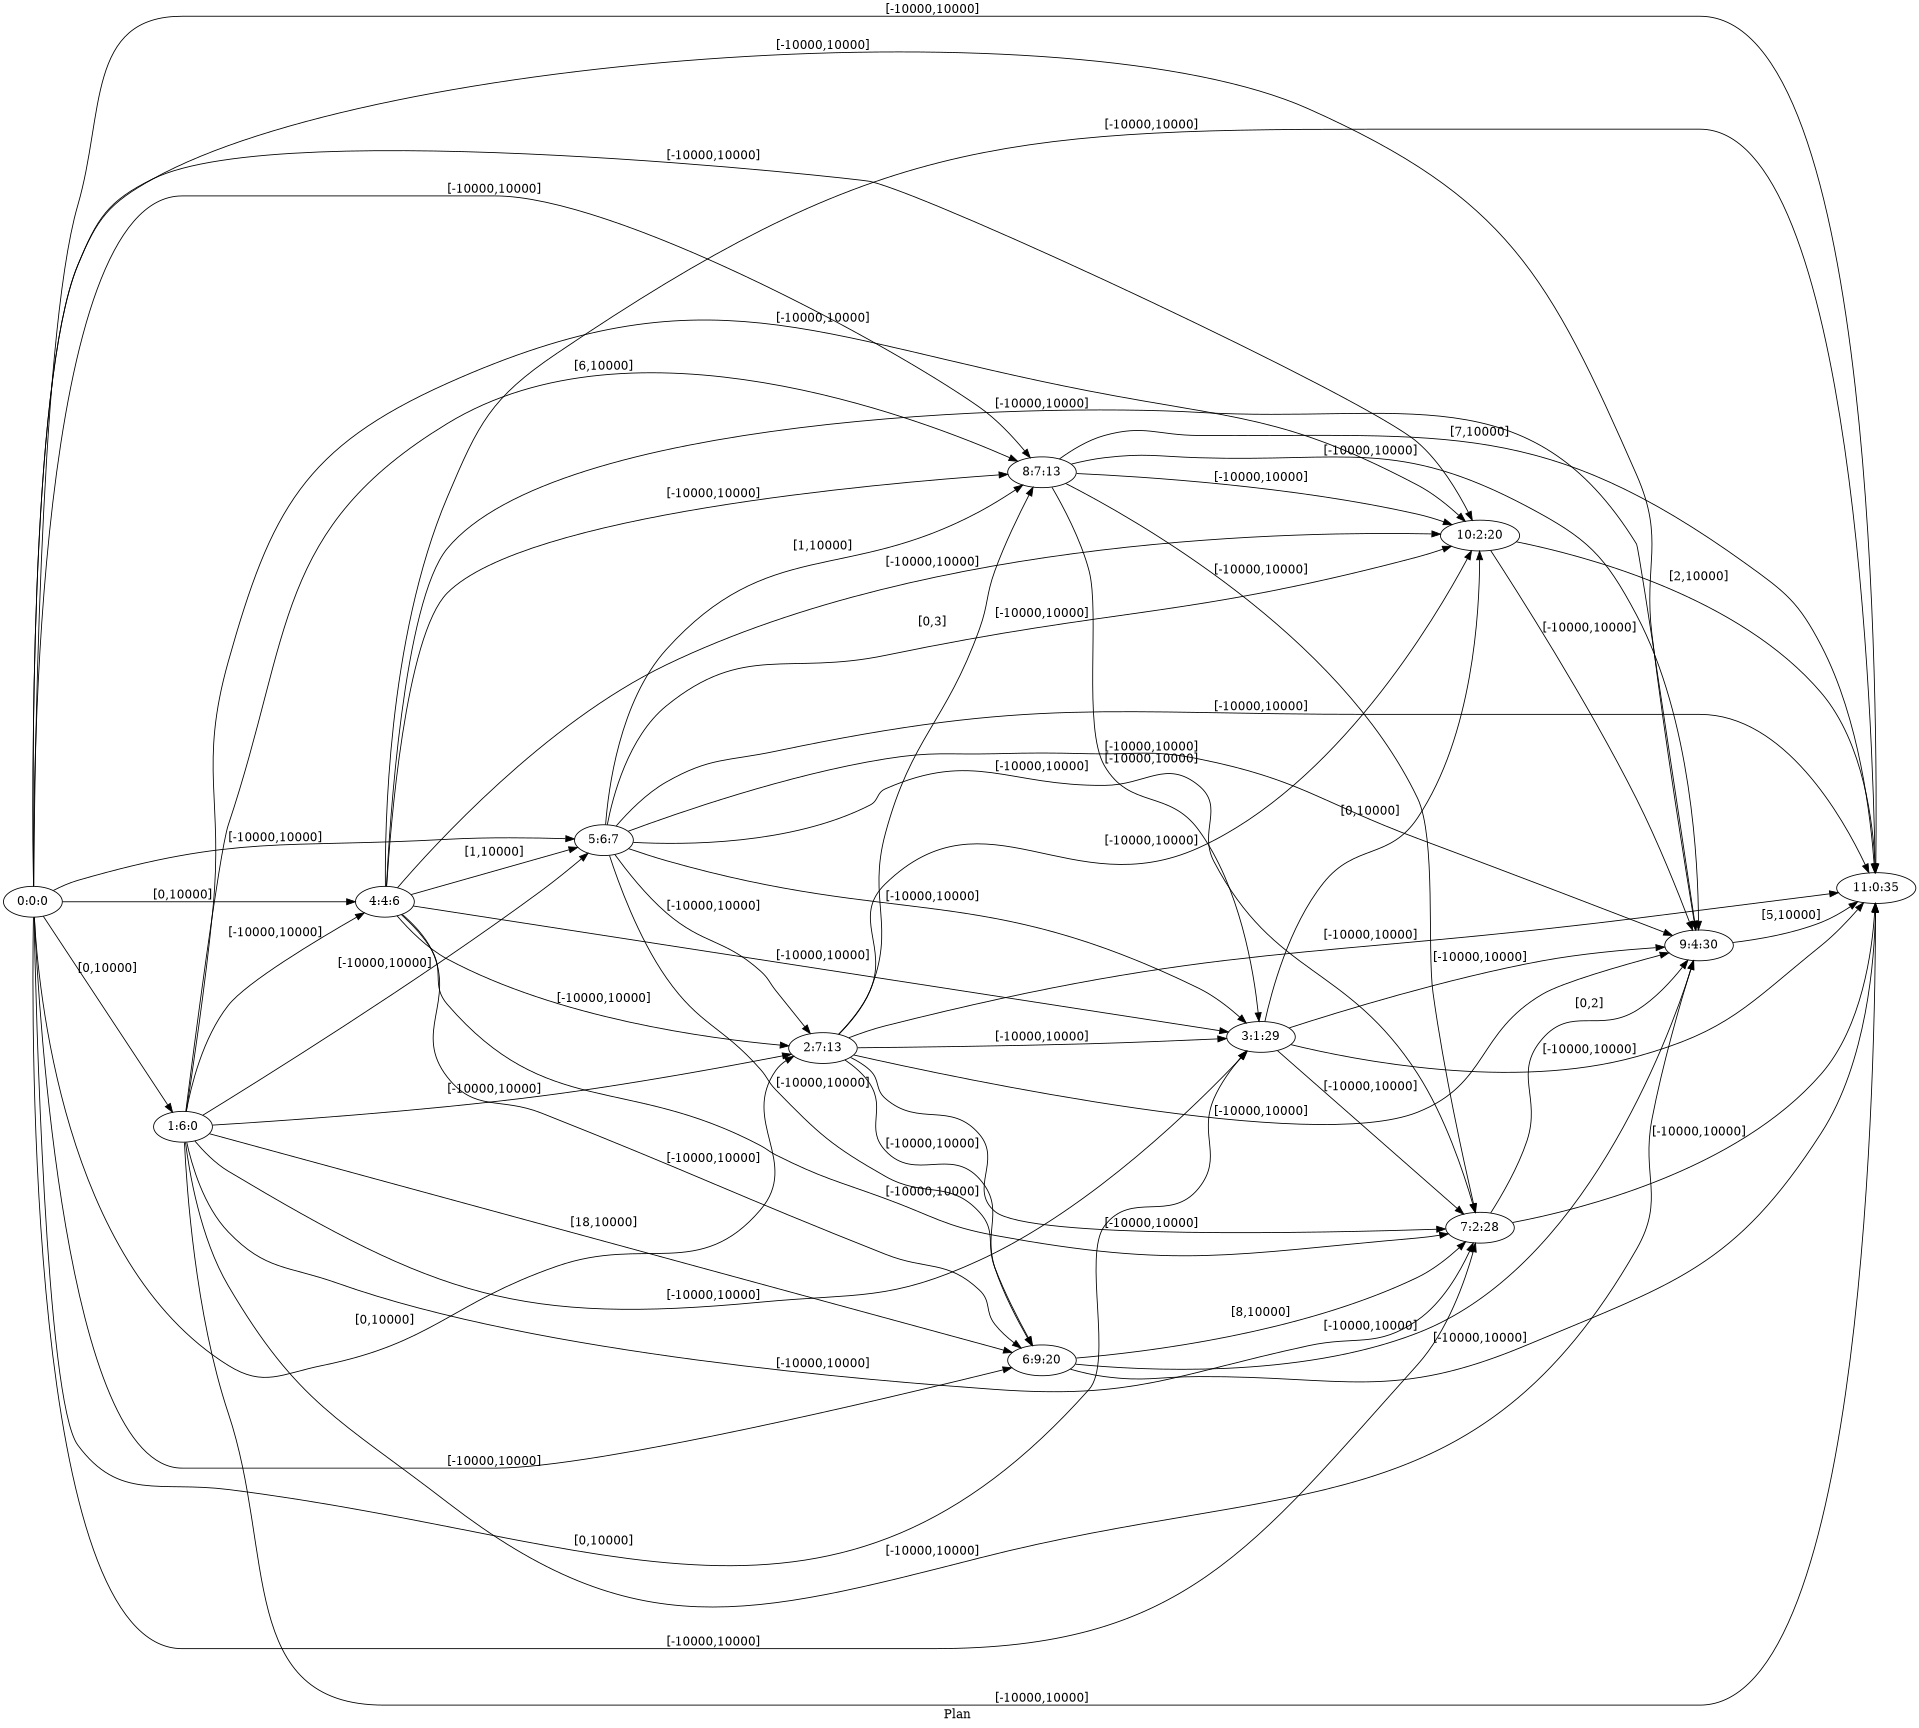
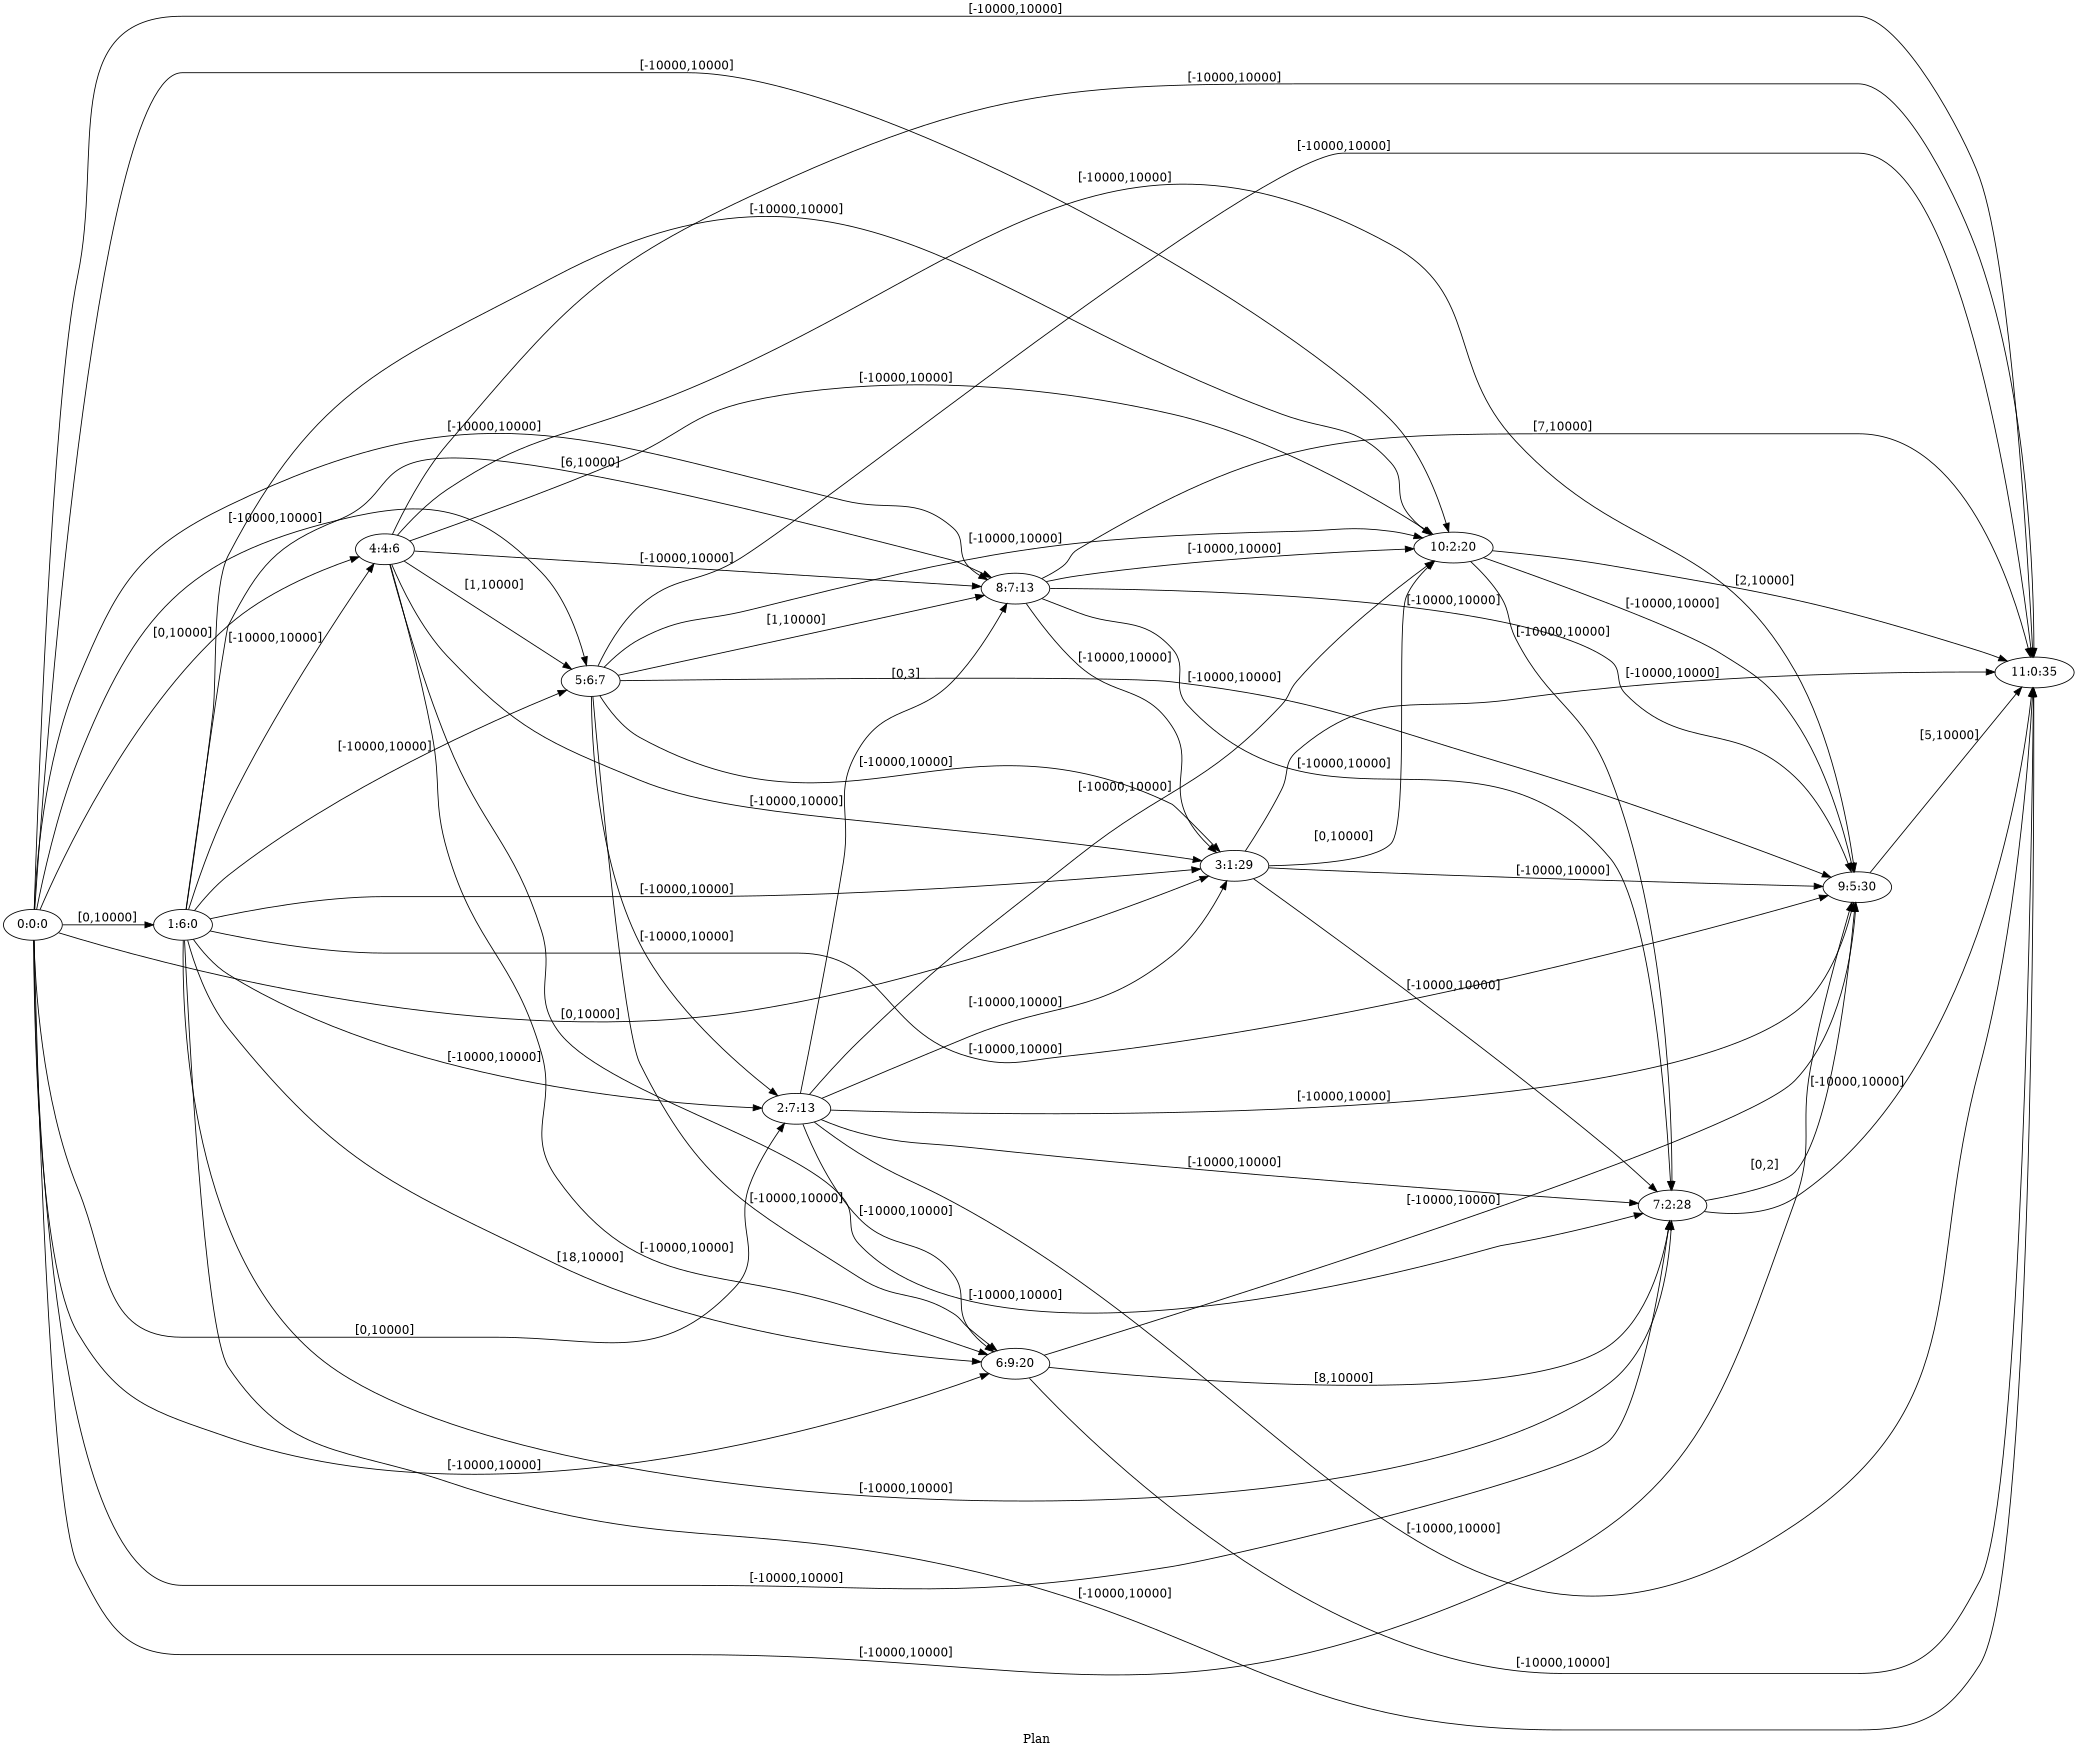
  digraph {
    fldt=0.668072
    label="Plan "
    nodesep=.45
    rankdir=LR
    "0:0:0"
    "1:6:0"
    "2:7:13"
    n4 [label="3:1:29"]
    "4:4:6"
    "5:6:7"
    "6:9:20"
    "7:2:28"
    "8:7:13"
-   "9:5:30" [label="9:4:30"]
+   "9:5:30"
    "10:2:20"
    "11:0:35"
    "0:0:0" -> "1:6:0" [label="[0,10000]"]
    "0:0:0" -> "2:7:13" [label="[0,10000]"]
    "0:0:0" -> n4 [label="[0,10000]"]
    "0:0:0" -> "4:4:6" [label="[0,10000]"]
    "0:0:0" -> "5:6:7" [label="[-10000,10000]"]
    "0:0:0" -> "6:9:20" [label="[-10000,10000]"]
    "0:0:0" -> "7:2:28" [label="[-10000,10000]"]
    "0:0:0" -> "8:7:13" [label="[-10000,10000]"]
    "0:0:0" -> "9:5:30" [label="[-10000,10000]"]
    "0:0:0" -> "10:2:20" [label="[-10000,10000]"]
    "0:0:0" -> "11:0:35" [label="[-10000,10000]"]
    "1:6:0" -> "2:7:13" [label="[-10000,10000]"]
    "1:6:0" -> n4 [label="[-10000,10000]"]
    "1:6:0" -> "4:4:6" [label="[-10000,10000]"]
    "1:6:0" -> "5:6:7" [label="[-10000,10000]"]
    "1:6:0" -> "6:9:20" [label="[18,10000]"]
    "1:6:0" -> "7:2:28" [label="[-10000,10000]"]
    "1:6:0" -> "8:7:13" [label="[6,10000]"]
    "1:6:0" -> "9:5:30" [label="[-10000,10000]"]
    "1:6:0" -> "10:2:20" [label="[-10000,10000]"]
    "1:6:0" -> "11:0:35" [label="[-10000,10000]"]
    "2:7:13" -> n4 [label="[-10000,10000]"]
    "2:7:13" -> "6:9:20" [label="[-10000,10000]"]
    "2:7:13" -> "7:2:28" [label="[-10000,10000]"]
    "2:7:13" -> "8:7:13" [label="[0,3]"]
    "2:7:13" -> "9:5:30" [label="[-10000,10000]"]
    "2:7:13" -> "10:2:20" [label="[-10000,10000]"]
    "2:7:13" -> "11:0:35" [label="[-10000,10000]"]
    n4 -> "7:2:28" [label="[-10000,10000]"]
    n4 -> "9:5:30" [label="[-10000,10000]"]
    n4 -> "10:2:20" [label="[0,10000]"]
    n4 -> "11:0:35" [label="[-10000,10000]"]
-   "4:4:6" -> "2:7:13" [label="[-10000,10000]"]
    "4:4:6" -> n4 [label="[-10000,10000]"]
    "4:4:6" -> "5:6:7" [label="[1,10000]"]
    "4:4:6" -> "6:9:20" [label="[-10000,10000]"]
    "4:4:6" -> "7:2:28" [label="[-10000,10000]"]
    "4:4:6" -> "8:7:13" [label="[-10000,10000]"]
    "4:4:6" -> "9:5:30" [label="[-10000,10000]"]
    "4:4:6" -> "10:2:20" [label="[-10000,10000]"]
    "4:4:6" -> "11:0:35" [label="[-10000,10000]"]
    "5:6:7" -> "2:7:13" [label="[-10000,10000]"]
    "5:6:7" -> n4 [label="[-10000,10000]"]
    "5:6:7" -> "6:9:20" [label="[-10000,10000]"]
-   "5:6:7" -> "7:2:28" [label="[-10000,10000]"]
+   "10:2:20" -> "7:2:28" [label="[-10000,10000]"]
    "5:6:7" -> "8:7:13" [label="[1,10000]"]
    "5:6:7" -> "9:5:30" [label="[-10000,10000]"]
    "5:6:7" -> "10:2:20" [label="[-10000,10000]"]
    "5:6:7" -> "11:0:35" [label="[-10000,10000]"]
    "6:9:20" -> "7:2:28" [label="[8,10000]"]
    "6:9:20" -> "9:5:30" [label="[-10000,10000]"]
    "6:9:20" -> "11:0:35" [label="[-10000,10000]"]
    "7:2:28" -> "9:5:30" [label="[0,2]"]
    "7:2:28" -> "11:0:35" [label="[-10000,10000]"]
    "8:7:13" -> n4 [label="[-10000,10000]"]
    "8:7:13" -> "7:2:28" [label="[-10000,10000]"]
    "8:7:13" -> "9:5:30" [label="[-10000,10000]"]
    "8:7:13" -> "10:2:20" [label="[-10000,10000]"]
    "8:7:13" -> "11:0:35" [label="[7,10000]"]
    "9:5:30" -> "11:0:35" [label="[5,10000]"]
    "10:2:20" -> "9:5:30" [label="[-10000,10000]"]
    "10:2:20" -> "11:0:35" [label="[2,10000]"]
  }
